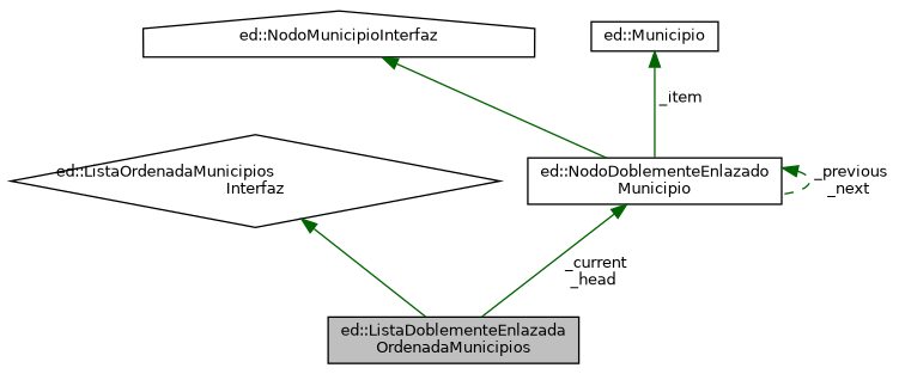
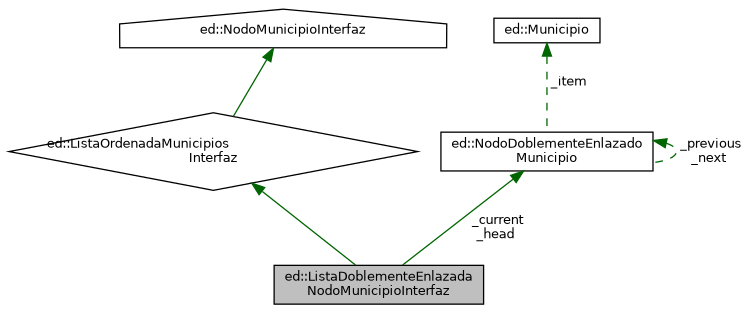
  digraph {
    node [color=black fillcolor=white fontname=Helvetica fontsize=10 shape=box style=filled]
    edge [color=darkgreen dir=back fontname=Helvetica fontsize=10 labelfontname=Helvetica labelfontsize=10 style=solid]
-   n1 [fillcolor=grey75 fontcolor=black height=0.2 label="ed::ListaDoblementeEnlazada\lOrdenadaMunicipios" width=0.4]
+   n1 [fillcolor=grey75 fontcolor=black height=0.2 label="ed::ListaDoblementeEnlazada\lNodoMunicipioInterfaz" width=0.4]
    n2 [height=0.2 label="ed::ListaOrdenadaMunicipios\lInterfaz" shape=diamond width=0.4]
    n3 [height=0.2 label="ed::NodoDoblementeEnlazado\lMunicipio" width=0.4]
    n4 [height=0.2 label="ed::NodoMunicipioInterfaz" shape=house width=0.4]
    n5 [height=0.2 label="ed::Municipio" width=0.4]
    n2 -> n1
    n3 -> n1 [label=" _current\n_head"]
    n3 -> n3 [label=" _previous\n_next" style=dashed]
-   n4 -> n3
-   n5 -> n3 [label=" _item"]
+   n4 -> n2
+   n5 -> n3 [label=" _item" style=dashed]
  }
